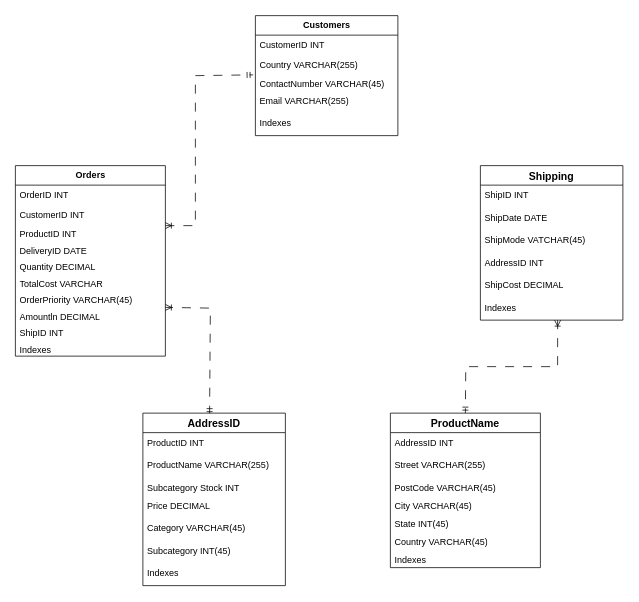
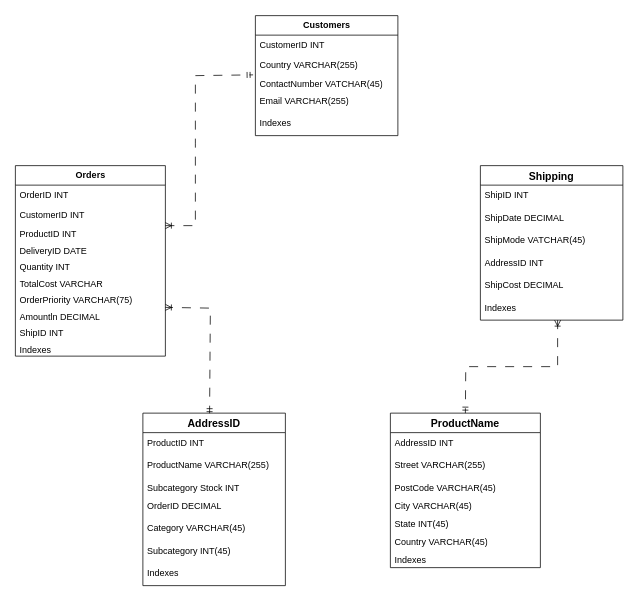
  <mxCell id="0" />
  <mxCell id="1" parent="0" />
  <mxCell id="2" value="&lt;b&gt;Customers&lt;/b&gt;" style="swimlane;fontStyle=0;childLayout=stackLayout;horizontal=1;startSize=26;fillColor=none;horizontalStack=0;resizeParent=1;resizeParentMax=0;resizeLast=0;collapsible=1;marginBottom=0;html=1;" vertex="1" parent="1"><mxGeometry x="340" y="20" width="190" height="160" as="geometry" /></mxCell>
  <mxCell id="3" value="CustomerID INT" style="text;strokeColor=none;fillColor=none;align=left;verticalAlign=top;spacingLeft=4;spacingRight=4;overflow=hidden;rotatable=0;points=[[0,0.5],[1,0.5]];portConstraint=eastwest;whiteSpace=wrap;html=1;" vertex="1" parent="2"><mxGeometry y="26" width="190" height="26" as="geometry" /></mxCell>
  <mxCell id="4" value="Country VARCHAR(255)" style="text;strokeColor=none;fillColor=none;align=left;verticalAlign=top;spacingLeft=4;spacingRight=4;overflow=hidden;rotatable=0;points=[[0,0.5],[1,0.5]];portConstraint=eastwest;whiteSpace=wrap;html=1;" vertex="1" parent="2"><mxGeometry y="52" width="190" height="26" as="geometry" /></mxCell>
- <mxCell id="5" value="ContactNumber VARCHAR(45)" style="text;strokeColor=none;fillColor=none;align=left;verticalAlign=top;spacingLeft=4;spacingRight=4;overflow=hidden;rotatable=0;points=[[0,0.5],[1,0.5]];portConstraint=eastwest;whiteSpace=wrap;html=1;" vertex="1" parent="2"><mxGeometry y="78" width="190" height="22" as="geometry" /></mxCell>
+ <mxCell id="5" value="ContactNumber VATCHAR(45)" style="text;strokeColor=none;fillColor=none;align=left;verticalAlign=top;spacingLeft=4;spacingRight=4;overflow=hidden;rotatable=0;points=[[0,0.5],[1,0.5]];portConstraint=eastwest;whiteSpace=wrap;html=1;" vertex="1" parent="2"><mxGeometry y="78" width="190" height="22" as="geometry" /></mxCell>
  <mxCell id="6" value="Email VARCHAR(255)" style="text;strokeColor=none;fillColor=none;align=left;verticalAlign=top;spacingLeft=4;spacingRight=4;overflow=hidden;rotatable=0;points=[[0,0.5],[1,0.5]];portConstraint=eastwest;whiteSpace=wrap;html=1;" vertex="1" parent="2"><mxGeometry y="100" width="190" height="30" as="geometry" /></mxCell>
  <mxCell id="7" value="Indexes" style="text;strokeColor=none;fillColor=none;align=left;verticalAlign=top;spacingLeft=4;spacingRight=4;overflow=hidden;rotatable=0;points=[[0,0.5],[1,0.5]];portConstraint=eastwest;whiteSpace=wrap;html=1;" vertex="1" parent="2"><mxGeometry y="130" width="190" height="30" as="geometry" /></mxCell>
  <mxCell id="8" value="&lt;b&gt;Orders&lt;/b&gt;" style="swimlane;fontStyle=0;childLayout=stackLayout;horizontal=1;startSize=26;fillColor=none;horizontalStack=0;resizeParent=1;resizeParentMax=0;resizeLast=0;collapsible=1;marginBottom=0;html=1;" vertex="1" parent="1"><mxGeometry x="20" y="220" width="200" height="254" as="geometry"><mxRectangle x="20" y="240" width="80" height="30" as="alternateBounds" /></mxGeometry></mxCell>
  <mxCell id="9" value="OrderID INT" style="text;strokeColor=none;fillColor=none;align=left;verticalAlign=top;spacingLeft=4;spacingRight=4;overflow=hidden;rotatable=0;points=[[0,0.5],[1,0.5]];portConstraint=eastwest;whiteSpace=wrap;html=1;" vertex="1" parent="8"><mxGeometry y="26" width="200" height="26" as="geometry" /></mxCell>
  <mxCell id="10" value="CustomerID INT" style="text;strokeColor=none;fillColor=none;align=left;verticalAlign=top;spacingLeft=4;spacingRight=4;overflow=hidden;rotatable=0;points=[[0,0.5],[1,0.5]];portConstraint=eastwest;whiteSpace=wrap;html=1;" vertex="1" parent="8"><mxGeometry y="52" width="200" height="26" as="geometry" /></mxCell>
  <mxCell id="11" value="ProductID INT" style="text;strokeColor=none;fillColor=none;align=left;verticalAlign=top;spacingLeft=4;spacingRight=4;overflow=hidden;rotatable=0;points=[[0,0.5],[1,0.5]];portConstraint=eastwest;whiteSpace=wrap;html=1;" vertex="1" parent="8"><mxGeometry y="78" width="200" height="22" as="geometry" /></mxCell>
  <mxCell id="12" value="DeliveryID DATE" style="text;strokeColor=none;fillColor=none;align=left;verticalAlign=top;spacingLeft=4;spacingRight=4;overflow=hidden;rotatable=0;points=[[0,0.5],[1,0.5]];portConstraint=eastwest;whiteSpace=wrap;html=1;" vertex="1" parent="8"><mxGeometry y="100" width="200" height="22" as="geometry" /></mxCell>
- <mxCell id="13" value="Quantity DECIMAL" style="text;strokeColor=none;fillColor=none;align=left;verticalAlign=top;spacingLeft=4;spacingRight=4;overflow=hidden;rotatable=0;points=[[0,0.5],[1,0.5]];portConstraint=eastwest;whiteSpace=wrap;html=1;" vertex="1" parent="8"><mxGeometry y="122" width="200" height="22" as="geometry" /></mxCell>
+ <mxCell id="13" value="Quantity INT" style="text;strokeColor=none;fillColor=none;align=left;verticalAlign=top;spacingLeft=4;spacingRight=4;overflow=hidden;rotatable=0;points=[[0,0.5],[1,0.5]];portConstraint=eastwest;whiteSpace=wrap;html=1;" vertex="1" parent="8"><mxGeometry y="122" width="200" height="22" as="geometry" /></mxCell>
  <mxCell id="14" value="TotalCost VARCHAR" style="text;strokeColor=none;fillColor=none;align=left;verticalAlign=top;spacingLeft=4;spacingRight=4;overflow=hidden;rotatable=0;points=[[0,0.5],[1,0.5]];portConstraint=eastwest;whiteSpace=wrap;html=1;" vertex="1" parent="8"><mxGeometry y="144" width="200" height="22" as="geometry" /></mxCell>
- <mxCell id="15" value="OrderPriority VARCHAR(45)" style="text;strokeColor=none;fillColor=none;align=left;verticalAlign=top;spacingLeft=4;spacingRight=4;overflow=hidden;rotatable=0;points=[[0,0.5],[1,0.5]];portConstraint=eastwest;whiteSpace=wrap;html=1;" vertex="1" parent="8"><mxGeometry y="166" width="200" height="22" as="geometry" /></mxCell>
+ <mxCell id="15" value="OrderPriority VARCHAR(75)" style="text;strokeColor=none;fillColor=none;align=left;verticalAlign=top;spacingLeft=4;spacingRight=4;overflow=hidden;rotatable=0;points=[[0,0.5],[1,0.5]];portConstraint=eastwest;whiteSpace=wrap;html=1;" vertex="1" parent="8"><mxGeometry y="166" width="200" height="22" as="geometry" /></mxCell>
  <mxCell id="16" value="Amountln DECIMAL" style="text;strokeColor=none;fillColor=none;align=left;verticalAlign=top;spacingLeft=4;spacingRight=4;overflow=hidden;rotatable=0;points=[[0,0.5],[1,0.5]];portConstraint=eastwest;whiteSpace=wrap;html=1;" vertex="1" parent="8"><mxGeometry y="188" width="200" height="22" as="geometry" /></mxCell>
  <mxCell id="17" value="S&lt;span style=&quot;white-space: pre;&quot;&gt;hipID INT&lt;/span&gt;" style="text;strokeColor=none;fillColor=none;align=left;verticalAlign=top;spacingLeft=4;spacingRight=4;overflow=hidden;rotatable=0;points=[[0,0.5],[1,0.5]];portConstraint=eastwest;whiteSpace=wrap;html=1;" vertex="1" parent="8"><mxGeometry y="210" width="200" height="22" as="geometry" /></mxCell>
  <mxCell id="18" value="Indexes" style="text;strokeColor=none;fillColor=none;align=left;verticalAlign=top;spacingLeft=4;spacingRight=4;overflow=hidden;rotatable=0;points=[[0,0.5],[1,0.5]];portConstraint=eastwest;whiteSpace=wrap;html=1;" vertex="1" parent="8"><mxGeometry y="232" width="200" height="22" as="geometry" /></mxCell>
  <mxCell id="19" style="rounded=0;orthogonalLoop=1;jettySize=auto;html=1;exitX=0.468;exitY=0.009;exitDx=0;exitDy=0;entryX=1;entryY=0.5;entryDx=0;entryDy=0;elbow=vertical;endArrow=ERoneToMany;endFill=0;dashed=1;exitPerimeter=0;startArrow=ERmandOne;startFill=0;dashPattern=12 12;" edge="1" parent="1" source="20"><mxGeometry relative="1" as="geometry"><mxPoint x="285" y="540" as="sourcePoint" /><mxPoint x="220" y="409" as="targetPoint" /><Array as="points"><mxPoint x="280" y="410" /></Array></mxGeometry></mxCell>
  <mxCell id="20" value="AddressID" style="swimlane;fontStyle=1;childLayout=stackLayout;horizontal=1;startSize=26;horizontalStack=0;resizeParent=1;resizeParentMax=0;resizeLast=0;collapsible=1;marginBottom=0;align=center;fontSize=14;" vertex="1" parent="1"><mxGeometry x="190" y="550" width="190" height="230" as="geometry" /></mxCell>
  <mxCell id="21" value="ProductID INT" style="text;strokeColor=none;fillColor=none;spacingLeft=4;spacingRight=4;overflow=hidden;rotatable=0;points=[[0,0.5],[1,0.5]];portConstraint=eastwest;fontSize=12;whiteSpace=wrap;html=1;" vertex="1" parent="20"><mxGeometry y="26" width="190" height="30" as="geometry" /></mxCell>
  <mxCell id="22" value="ProductName VARCHAR(255)" style="text;strokeColor=none;fillColor=none;spacingLeft=4;spacingRight=4;overflow=hidden;rotatable=0;points=[[0,0.5],[1,0.5]];portConstraint=eastwest;fontSize=12;whiteSpace=wrap;html=1;" vertex="1" parent="20"><mxGeometry y="56" width="190" height="30" as="geometry" /></mxCell>
  <mxCell id="23" value="Subcategory Stock INT" style="text;strokeColor=none;fillColor=none;spacingLeft=4;spacingRight=4;overflow=hidden;rotatable=0;points=[[0,0.5],[1,0.5]];portConstraint=eastwest;fontSize=12;whiteSpace=wrap;html=1;" vertex="1" parent="20"><mxGeometry y="86" width="190" height="24" as="geometry" /></mxCell>
- <mxCell id="24" value="Price DECIMAL" style="text;strokeColor=none;fillColor=none;spacingLeft=4;spacingRight=4;overflow=hidden;rotatable=0;points=[[0,0.5],[1,0.5]];portConstraint=eastwest;fontSize=12;whiteSpace=wrap;html=1;" vertex="1" parent="20"><mxGeometry y="110" width="190" height="30" as="geometry" /></mxCell>
+ <mxCell id="24" value="OrderID DECIMAL" style="text;strokeColor=none;fillColor=none;spacingLeft=4;spacingRight=4;overflow=hidden;rotatable=0;points=[[0,0.5],[1,0.5]];portConstraint=eastwest;fontSize=12;whiteSpace=wrap;html=1;" vertex="1" parent="20"><mxGeometry y="110" width="190" height="30" as="geometry" /></mxCell>
  <mxCell id="25" value="Category VARCHAR(45)" style="text;strokeColor=none;fillColor=none;spacingLeft=4;spacingRight=4;overflow=hidden;rotatable=0;points=[[0,0.5],[1,0.5]];portConstraint=eastwest;fontSize=12;whiteSpace=wrap;html=1;" vertex="1" parent="20"><mxGeometry y="140" width="190" height="30" as="geometry" /></mxCell>
  <mxCell id="26" value="Subcategory INT(45)" style="text;strokeColor=none;fillColor=none;spacingLeft=4;spacingRight=4;overflow=hidden;rotatable=0;points=[[0,0.5],[1,0.5]];portConstraint=eastwest;fontSize=12;whiteSpace=wrap;html=1;" vertex="1" parent="20"><mxGeometry y="170" width="190" height="30" as="geometry" /></mxCell>
  <mxCell id="27" value="Indexes" style="text;strokeColor=none;fillColor=none;spacingLeft=4;spacingRight=4;overflow=hidden;rotatable=0;points=[[0,0.5],[1,0.5]];portConstraint=eastwest;fontSize=12;whiteSpace=wrap;html=1;" vertex="1" parent="20"><mxGeometry y="200" width="190" height="30" as="geometry" /></mxCell>
  <mxCell id="28" value="ProductName" style="swimlane;fontStyle=1;childLayout=stackLayout;horizontal=1;startSize=26;horizontalStack=0;resizeParent=1;resizeParentMax=0;resizeLast=0;collapsible=1;marginBottom=0;align=center;fontSize=14;" vertex="1" parent="1"><mxGeometry x="520" y="550" width="200" height="206" as="geometry" /></mxCell>
  <mxCell id="29" value="AddressID INT" style="text;strokeColor=none;fillColor=none;spacingLeft=4;spacingRight=4;overflow=hidden;rotatable=0;points=[[0,0.5],[1,0.5]];portConstraint=eastwest;fontSize=12;whiteSpace=wrap;html=1;" vertex="1" parent="28"><mxGeometry y="26" width="200" height="30" as="geometry" /></mxCell>
  <mxCell id="30" value="Street VARCHAR(255)" style="text;strokeColor=none;fillColor=none;spacingLeft=4;spacingRight=4;overflow=hidden;rotatable=0;points=[[0,0.5],[1,0.5]];portConstraint=eastwest;fontSize=12;whiteSpace=wrap;html=1;" vertex="1" parent="28"><mxGeometry y="56" width="200" height="30" as="geometry" /></mxCell>
  <mxCell id="31" value="PostCode VARCHAR(45)" style="text;strokeColor=none;fillColor=none;spacingLeft=4;spacingRight=4;overflow=hidden;rotatable=0;points=[[0,0.5],[1,0.5]];portConstraint=eastwest;fontSize=12;whiteSpace=wrap;html=1;" vertex="1" parent="28"><mxGeometry y="86" width="200" height="24" as="geometry" /></mxCell>
  <mxCell id="32" value="City VARCHAR(45)" style="text;strokeColor=none;fillColor=none;spacingLeft=4;spacingRight=4;overflow=hidden;rotatable=0;points=[[0,0.5],[1,0.5]];portConstraint=eastwest;fontSize=12;whiteSpace=wrap;html=1;" vertex="1" parent="28"><mxGeometry y="110" width="200" height="24" as="geometry" /></mxCell>
  <mxCell id="33" value="State INT(45)" style="text;strokeColor=none;fillColor=none;spacingLeft=4;spacingRight=4;overflow=hidden;rotatable=0;points=[[0,0.5],[1,0.5]];portConstraint=eastwest;fontSize=12;whiteSpace=wrap;html=1;" vertex="1" parent="28"><mxGeometry y="134" width="200" height="24" as="geometry" /></mxCell>
  <mxCell id="34" value="Country VARCHAR(45)" style="text;strokeColor=none;fillColor=none;spacingLeft=4;spacingRight=4;overflow=hidden;rotatable=0;points=[[0,0.5],[1,0.5]];portConstraint=eastwest;fontSize=12;whiteSpace=wrap;html=1;" vertex="1" parent="28"><mxGeometry y="158" width="200" height="24" as="geometry" /></mxCell>
  <mxCell id="35" value="Indexes" style="text;strokeColor=none;fillColor=none;spacingLeft=4;spacingRight=4;overflow=hidden;rotatable=0;points=[[0,0.5],[1,0.5]];portConstraint=eastwest;fontSize=12;whiteSpace=wrap;html=1;" vertex="1" parent="28"><mxGeometry y="182" width="200" height="24" as="geometry" /></mxCell>
  <mxCell id="36" style="edgeStyle=orthogonalEdgeStyle;rounded=0;orthogonalLoop=1;jettySize=auto;html=1;endArrow=ERmandOne;endFill=0;dashed=1;startArrow=ERoneToMany;startFill=0;dashPattern=12 12;exitX=0.542;exitY=1;exitDx=0;exitDy=0;exitPerimeter=0;" edge="1" parent="1" source="43"><mxGeometry relative="1" as="geometry"><mxPoint x="735" y="500" as="sourcePoint" /><mxPoint x="620" y="550" as="targetPoint" /></mxGeometry></mxCell>
  <mxCell id="37" value="Shipping" style="swimlane;fontStyle=1;childLayout=stackLayout;horizontal=1;startSize=26;horizontalStack=0;resizeParent=1;resizeParentMax=0;resizeLast=0;collapsible=1;marginBottom=0;align=center;fontSize=14;" vertex="1" parent="1"><mxGeometry x="640" y="220" width="190" height="206" as="geometry" /></mxCell>
  <mxCell id="38" value="ShipID INT" style="text;strokeColor=none;fillColor=none;spacingLeft=4;spacingRight=4;overflow=hidden;rotatable=0;points=[[0,0.5],[1,0.5]];portConstraint=eastwest;fontSize=12;whiteSpace=wrap;html=1;" vertex="1" parent="37"><mxGeometry y="26" width="190" height="30" as="geometry" /></mxCell>
- <mxCell id="39" value="ShipDate DATE" style="text;strokeColor=none;fillColor=none;spacingLeft=4;spacingRight=4;overflow=hidden;rotatable=0;points=[[0,0.5],[1,0.5]];portConstraint=eastwest;fontSize=12;whiteSpace=wrap;html=1;" vertex="1" parent="37"><mxGeometry y="56" width="190" height="30" as="geometry" /></mxCell>
+ <mxCell id="39" value="ShipDate DECIMAL" style="text;strokeColor=none;fillColor=none;spacingLeft=4;spacingRight=4;overflow=hidden;rotatable=0;points=[[0,0.5],[1,0.5]];portConstraint=eastwest;fontSize=12;whiteSpace=wrap;html=1;" vertex="1" parent="37"><mxGeometry y="56" width="190" height="30" as="geometry" /></mxCell>
  <mxCell id="40" value="ShipMode VATCHAR(45)" style="text;strokeColor=none;fillColor=none;spacingLeft=4;spacingRight=4;overflow=hidden;rotatable=0;points=[[0,0.5],[1,0.5]];portConstraint=eastwest;fontSize=12;whiteSpace=wrap;html=1;" vertex="1" parent="37"><mxGeometry y="86" width="190" height="30" as="geometry" /></mxCell>
  <mxCell id="41" value="AddressID INT" style="text;strokeColor=none;fillColor=none;spacingLeft=4;spacingRight=4;overflow=hidden;rotatable=0;points=[[0,0.5],[1,0.5]];portConstraint=eastwest;fontSize=12;whiteSpace=wrap;html=1;" vertex="1" parent="37"><mxGeometry y="116" width="190" height="30" as="geometry" /></mxCell>
  <mxCell id="42" value="ShipCost DECIMAL" style="text;strokeColor=none;fillColor=none;spacingLeft=4;spacingRight=4;overflow=hidden;rotatable=0;points=[[0,0.5],[1,0.5]];portConstraint=eastwest;fontSize=12;whiteSpace=wrap;html=1;" vertex="1" parent="37"><mxGeometry y="146" width="190" height="30" as="geometry" /></mxCell>
  <mxCell id="43" value="Indexes" style="text;strokeColor=none;fillColor=none;spacingLeft=4;spacingRight=4;overflow=hidden;rotatable=0;points=[[0,0.5],[1,0.5]];portConstraint=eastwest;fontSize=12;whiteSpace=wrap;html=1;" vertex="1" parent="37"><mxGeometry y="176" width="190" height="30" as="geometry" /></mxCell>
  <mxCell id="44" value="" style="endArrow=ERmandOne;dashed=1;html=1;rounded=0;entryX=-0.016;entryY=0.045;entryDx=0;entryDy=0;entryPerimeter=0;endFill=0;startArrow=ERoneToMany;startFill=0;dashPattern=12 12;" edge="1" parent="1" target="5"><mxGeometry width="50" height="50" relative="1" as="geometry"><mxPoint x="220" y="300" as="sourcePoint" /><mxPoint x="320" y="100" as="targetPoint" /><Array as="points"><mxPoint x="260" y="300" /><mxPoint x="260" y="190" /><mxPoint x="260" y="100" /></Array></mxGeometry></mxCell>
